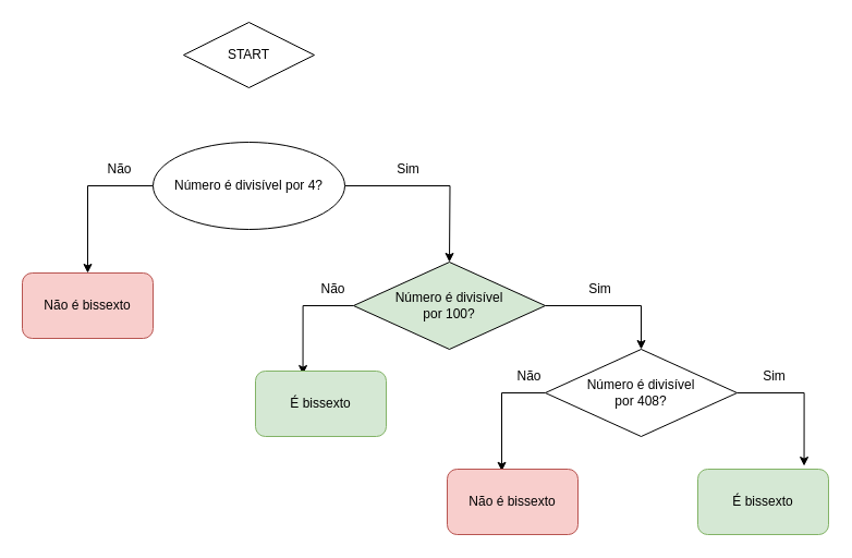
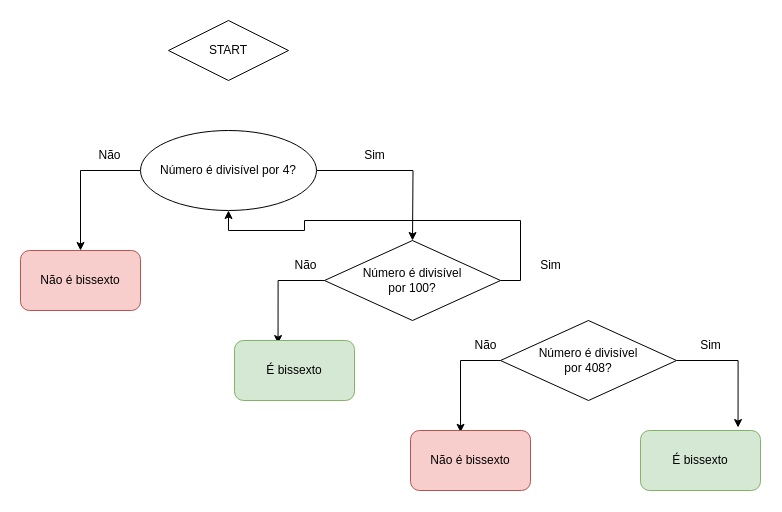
  <mxCell id="0" />
  <mxCell id="1" parent="0" />
  <mxCell id="2" value="START" style="rhombus;whiteSpace=wrap;html=1;" vertex="1" parent="1"><mxGeometry x="168" y="20" width="120" height="60" as="geometry" /></mxCell>
  <mxCell id="3" style="edgeStyle=orthogonalEdgeStyle;rounded=0;orthogonalLoop=1;jettySize=auto;html=1;exitX=0;exitY=0.5;exitDx=0;exitDy=0;" edge="1" parent="1" source="5" target="6"><mxGeometry relative="1" as="geometry" /></mxCell>
  <mxCell id="4" style="edgeStyle=orthogonalEdgeStyle;rounded=0;orthogonalLoop=1;jettySize=auto;html=1;exitX=1;exitY=0.5;exitDx=0;exitDy=0;" edge="1" parent="1" source="5"><mxGeometry relative="1" as="geometry"><mxPoint x="412" y="240" as="targetPoint" /></mxGeometry></mxCell>
  <mxCell id="5" value="Número é divisível por 4?" style="ellipse;whiteSpace=wrap;html=1;" vertex="1" parent="1"><mxGeometry x="140" y="130" width="176" height="80" as="geometry" /></mxCell>
  <mxCell id="6" value="Não é bissexto" style="rounded=1;whiteSpace=wrap;html=1;fillColor=#f8cecc;strokeColor=#b85450;" vertex="1" parent="1"><mxGeometry x="20" y="250" width="120" height="60" as="geometry" /></mxCell>
  <mxCell id="7" style="edgeStyle=orthogonalEdgeStyle;rounded=0;orthogonalLoop=1;jettySize=auto;html=1;exitX=0;exitY=0.5;exitDx=0;exitDy=0;entryX=0.363;entryY=0.05;entryDx=0;entryDy=0;entryPerimeter=0;" edge="1" parent="1" source="9" target="10"><mxGeometry relative="1" as="geometry" /></mxCell>
- <mxCell id="8" style="edgeStyle=orthogonalEdgeStyle;rounded=0;orthogonalLoop=1;jettySize=auto;html=1;exitX=1;exitY=0.5;exitDx=0;exitDy=0;entryX=0.5;entryY=0;entryDx=0;entryDy=0;" edge="1" parent="1" source="9" target="16"><mxGeometry relative="1" as="geometry" /></mxCell>
- <mxCell id="9" value="Número é divisível &lt;br&gt;por 100?" style="rhombus;whiteSpace=wrap;html=1;fillColor=#d5e8d4;" vertex="1" parent="1"><mxGeometry x="324" y="240" width="176" height="80" as="geometry" /></mxCell>
+ <mxCell id="8" style="edgeStyle=orthogonalEdgeStyle;rounded=0;orthogonalLoop=1;jettySize=auto;html=1;exitX=1;exitY=0.5;exitDx=0;exitDy=0;" edge="1" parent="1" source="9" target="5"><mxGeometry relative="1" as="geometry" /></mxCell>
+ <mxCell id="9" value="Número é divisível &lt;br&gt;por 100?" style="rhombus;whiteSpace=wrap;html=1;" vertex="1" parent="1"><mxGeometry x="324" y="240" width="176" height="80" as="geometry" /></mxCell>
  <mxCell id="10" value="É bissexto" style="rounded=1;whiteSpace=wrap;html=1;fillColor=#d5e8d4;strokeColor=#82b366;" vertex="1" parent="1"><mxGeometry x="234" y="340" width="120" height="60" as="geometry" /></mxCell>
  <mxCell id="11" value="Não" style="text;html=1;align=center;verticalAlign=middle;resizable=0;points=[];autosize=1;strokeColor=none;fillColor=none;" vertex="1" parent="1"><mxGeometry x="84" y="140" width="50" height="30" as="geometry" /></mxCell>
  <mxCell id="12" value="Sim" style="text;html=1;align=center;verticalAlign=middle;resizable=0;points=[];autosize=1;strokeColor=none;fillColor=none;" vertex="1" parent="1"><mxGeometry x="354" y="140" width="40" height="30" as="geometry" /></mxCell>
  <mxCell id="13" value="Não" style="text;html=1;align=center;verticalAlign=middle;resizable=0;points=[];autosize=1;strokeColor=none;fillColor=none;" vertex="1" parent="1"><mxGeometry x="280" y="250" width="50" height="30" as="geometry" /></mxCell>
  <mxCell id="14" style="edgeStyle=orthogonalEdgeStyle;rounded=0;orthogonalLoop=1;jettySize=auto;html=1;exitX=0;exitY=0.5;exitDx=0;exitDy=0;entryX=0.417;entryY=0.03;entryDx=0;entryDy=0;entryPerimeter=0;" edge="1" parent="1" source="16" target="18"><mxGeometry relative="1" as="geometry" /></mxCell>
  <mxCell id="15" style="edgeStyle=orthogonalEdgeStyle;rounded=0;orthogonalLoop=1;jettySize=auto;html=1;exitX=1;exitY=0.5;exitDx=0;exitDy=0;entryX=0.813;entryY=-0.05;entryDx=0;entryDy=0;entryPerimeter=0;" edge="1" parent="1" source="16" target="20"><mxGeometry relative="1" as="geometry" /></mxCell>
  <mxCell id="16" value="Número é divisível &lt;br&gt;por 408?" style="rhombus;whiteSpace=wrap;html=1;" vertex="1" parent="1"><mxGeometry x="500" y="320" width="176" height="80" as="geometry" /></mxCell>
  <mxCell id="17" value="Sim" style="text;html=1;align=center;verticalAlign=middle;resizable=0;points=[];autosize=1;strokeColor=none;fillColor=none;" vertex="1" parent="1"><mxGeometry x="530" y="250" width="40" height="30" as="geometry" /></mxCell>
  <mxCell id="18" value="Não é bissexto" style="rounded=1;whiteSpace=wrap;html=1;fillColor=#f8cecc;strokeColor=#b85450;" vertex="1" parent="1"><mxGeometry x="410" y="430" width="120" height="60" as="geometry" /></mxCell>
  <mxCell id="19" value="Não" style="text;html=1;align=center;verticalAlign=middle;resizable=0;points=[];autosize=1;strokeColor=none;fillColor=none;" vertex="1" parent="1"><mxGeometry x="460" y="330" width="50" height="30" as="geometry" /></mxCell>
  <mxCell id="20" value="É bissexto" style="rounded=1;whiteSpace=wrap;html=1;fillColor=#d5e8d4;strokeColor=#82b366;" vertex="1" parent="1"><mxGeometry x="640" y="430" width="120" height="60" as="geometry" /></mxCell>
  <mxCell id="21" value="Sim" style="text;html=1;align=center;verticalAlign=middle;resizable=0;points=[];autosize=1;strokeColor=none;fillColor=none;" vertex="1" parent="1"><mxGeometry x="690" y="330" width="40" height="30" as="geometry" /></mxCell>
